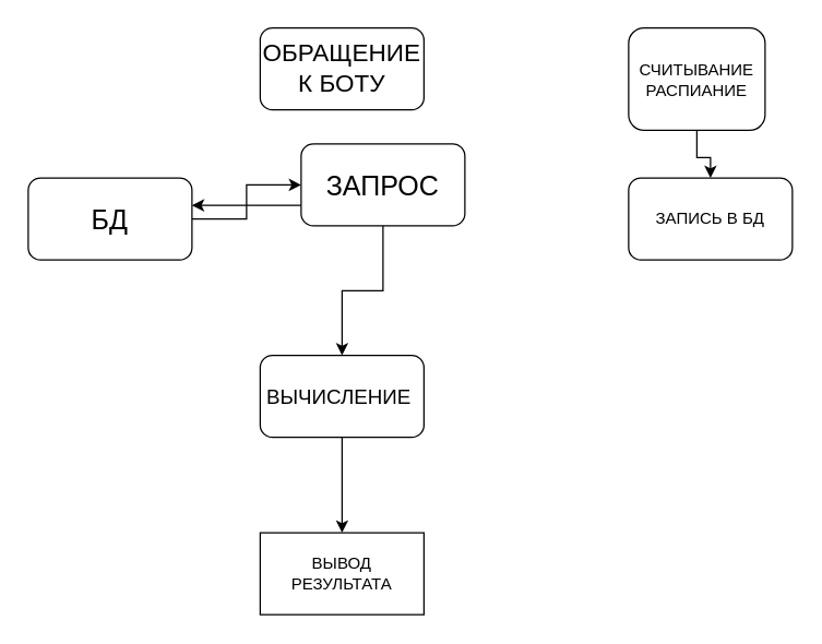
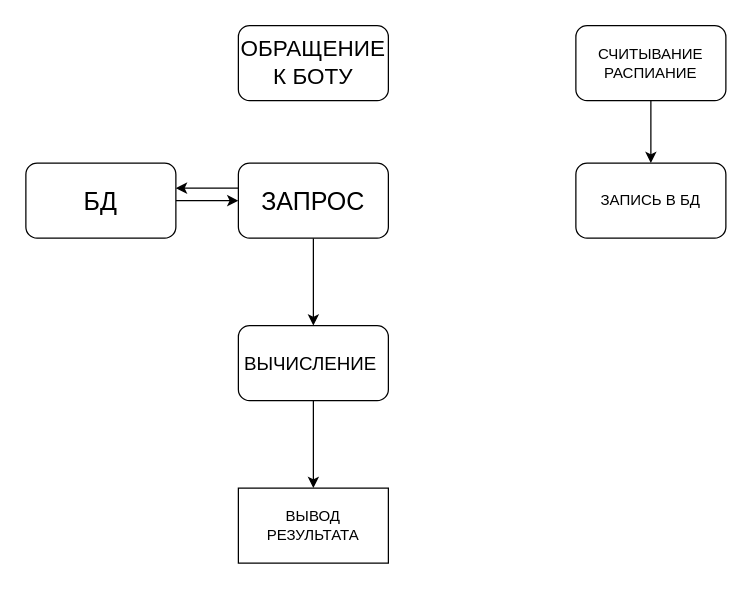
  <mxCell id="0" />
  <mxCell id="1" parent="0" />
  <mxCell id="2" style="edgeStyle=orthogonalEdgeStyle;rounded=0;orthogonalLoop=1;jettySize=auto;html=1;entryX=0;entryY=0.5;entryDx=0;entryDy=0;" edge="1" parent="1" source="3" target="9"><mxGeometry relative="1" as="geometry" /></mxCell>
  <mxCell id="3" value="&lt;font style=&quot;font-size: 20px;&quot;&gt;БД&lt;/font&gt;" style="rounded=1;whiteSpace=wrap;html=1;" vertex="1" parent="1"><mxGeometry x="20" y="130" width="120" height="60" as="geometry" /></mxCell>
  <mxCell id="4" style="edgeStyle=orthogonalEdgeStyle;rounded=0;orthogonalLoop=1;jettySize=auto;html=1;entryX=0.5;entryY=0;entryDx=0;entryDy=0;" edge="1" parent="1" source="5" target="6"><mxGeometry relative="1" as="geometry" /></mxCell>
- <mxCell id="5" value="СЧИТЫВАНИЕ РАСПИАНИЕ" style="rounded=1;whiteSpace=wrap;html=1;" vertex="1" parent="1"><mxGeometry x="460" y="20" width="100" height="75" as="geometry" /></mxCell>
+ <mxCell id="5" value="СЧИТЫВАНИЕ РАСПИАНИЕ" style="rounded=1;whiteSpace=wrap;html=1;" vertex="1" parent="1"><mxGeometry x="460" y="20" width="120" height="60" as="geometry" /></mxCell>
  <mxCell id="6" value="ЗАПИСЬ В БД" style="rounded=1;whiteSpace=wrap;html=1;" vertex="1" parent="1"><mxGeometry x="460" y="130" width="120" height="60" as="geometry" /></mxCell>
  <mxCell id="7" style="edgeStyle=orthogonalEdgeStyle;rounded=0;orthogonalLoop=1;jettySize=auto;html=1;" edge="1" parent="1" source="9"><mxGeometry relative="1" as="geometry"><mxPoint x="140" y="150" as="targetPoint" /><Array as="points"><mxPoint x="140" y="150" /></Array></mxGeometry></mxCell>
  <mxCell id="8" style="edgeStyle=orthogonalEdgeStyle;rounded=0;orthogonalLoop=1;jettySize=auto;html=1;entryX=0.5;entryY=0;entryDx=0;entryDy=0;" edge="1" parent="1" source="9" target="12"><mxGeometry relative="1" as="geometry" /></mxCell>
- <mxCell id="9" value="&lt;font style=&quot;font-size: 20px;&quot;&gt;ЗАПРОС&lt;/font&gt;" style="rounded=1;whiteSpace=wrap;html=1;" vertex="1" parent="1"><mxGeometry x="220" y="105" width="120" height="60" as="geometry" /></mxCell>
+ <mxCell id="9" value="&lt;font style=&quot;font-size: 20px;&quot;&gt;ЗАПРОС&lt;/font&gt;" style="rounded=1;whiteSpace=wrap;html=1;" vertex="1" parent="1"><mxGeometry x="190" y="130" width="120" height="60" as="geometry" /></mxCell>
  <mxCell id="10" value="&lt;font style=&quot;font-size: 18px;&quot;&gt;ОБРАЩЕНИЕ К БОТУ&lt;/font&gt;" style="rounded=1;whiteSpace=wrap;html=1;" vertex="1" parent="1"><mxGeometry x="190" y="20" width="120" height="60" as="geometry" /></mxCell>
  <mxCell id="11" style="edgeStyle=orthogonalEdgeStyle;rounded=0;orthogonalLoop=1;jettySize=auto;html=1;entryX=0.5;entryY=0;entryDx=0;entryDy=0;" edge="1" parent="1" source="12" target="13"><mxGeometry relative="1" as="geometry" /></mxCell>
  <mxCell id="12" value="&lt;font style=&quot;font-size: 15px;&quot;&gt;ВЫЧИСЛЕНИЕ&amp;nbsp;&lt;/font&gt;" style="rounded=1;whiteSpace=wrap;html=1;" vertex="1" parent="1"><mxGeometry x="190" y="260" width="120" height="60" as="geometry" /></mxCell>
  <mxCell id="13" value="ВЫВОД РЕЗУЛЬТАТА" style="whiteSpace=wrap;html=1;rounded=0;" vertex="1" parent="1"><mxGeometry x="190" y="390" width="120" height="60" as="geometry" /></mxCell>
